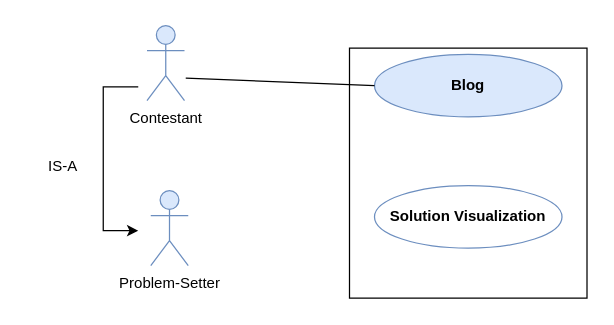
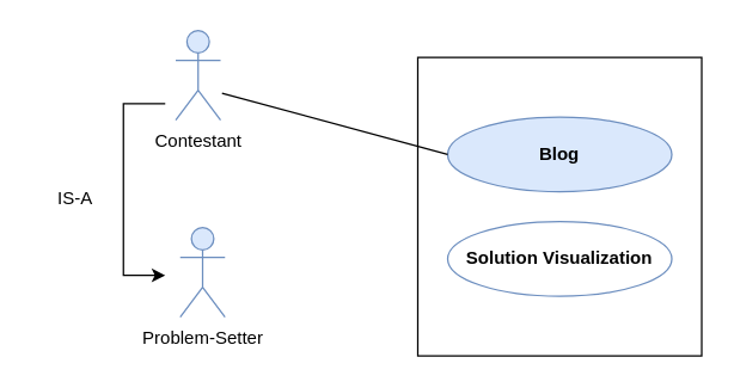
  <mxCell id="0" />
  <mxCell id="1" parent="0" />
  <mxCell id="2" value="" style="rounded=0;whiteSpace=wrap;html=1;" parent="1" vertex="1"><mxGeometry x="279" y="38" width="190" height="200" as="geometry" /></mxCell>
- <mxCell id="3" value="&lt;b&gt;Blog&lt;/b&gt;" style="ellipse;whiteSpace=wrap;html=1;fillColor=#dae8fc;strokeColor=#6c8ebf;" parent="1" vertex="1"><mxGeometry x="299" y="43" width="150" height="50" as="geometry" /></mxCell>
+ <mxCell id="3" value="&lt;b&gt;Blog&lt;/b&gt;" style="ellipse;whiteSpace=wrap;html=1;fillColor=#dae8fc;strokeColor=#6c8ebf;" parent="1" vertex="1"><mxGeometry x="299" y="78" width="150" height="50" as="geometry" /></mxCell>
  <mxCell id="4" value="&lt;b&gt;Solution Visualization&lt;/b&gt;" style="ellipse;whiteSpace=wrap;html=1;fillColor=#ffffff;strokeColor=#6c8ebf;" parent="1" vertex="1"><mxGeometry x="299" y="148" width="150" height="50" as="geometry" /></mxCell>
  <mxCell id="5" value="Contestant" style="shape=umlActor;verticalLabelPosition=bottom;verticalAlign=top;html=1;outlineConnect=0;fillColor=#dae8fc;strokeColor=#6c8ebf;" parent="1" vertex="1"><mxGeometry x="117" y="20" width="30" height="60" as="geometry" /></mxCell>
  <mxCell id="6" value="Problem-Setter" style="shape=umlActor;verticalLabelPosition=bottom;verticalAlign=top;html=1;outlineConnect=0;fillColor=#dae8fc;strokeColor=#6c8ebf;" parent="1" vertex="1"><mxGeometry x="120" y="152" width="30" height="60" as="geometry" /></mxCell>
  <mxCell id="7" value="" style="endArrow=none;html=1;rounded=0;entryX=0;entryY=0.5;entryDx=0;entryDy=0;" parent="1" target="3" edge="1"><mxGeometry width="50" height="50" relative="1" as="geometry"><mxPoint x="148" y="62" as="sourcePoint" /><mxPoint x="198" y="12" as="targetPoint" /></mxGeometry></mxCell>
  <mxCell id="8" value="IS-A" style="text;html=1;align=center;verticalAlign=middle;whiteSpace=wrap;rounded=0;" vertex="1" parent="1"><mxGeometry x="20" y="118" width="60" height="30" as="geometry" /></mxCell>
  <mxCell id="9" value="" style="edgeStyle=orthogonalEdgeStyle;rounded=0;orthogonalLoop=1;jettySize=auto;html=1;" edge="1" parent="1"><mxGeometry relative="1" as="geometry"><Array as="points"><mxPoint x="82" y="69" /><mxPoint x="82" y="184" /></Array><mxPoint x="110" y="69" as="sourcePoint" /><mxPoint x="110" y="184" as="targetPoint" /></mxGeometry></mxCell>
